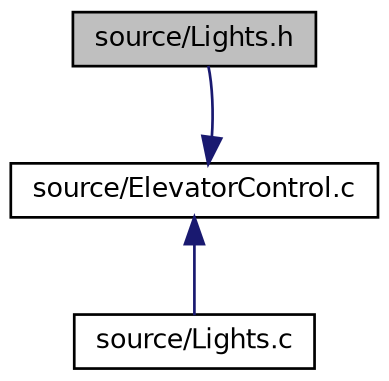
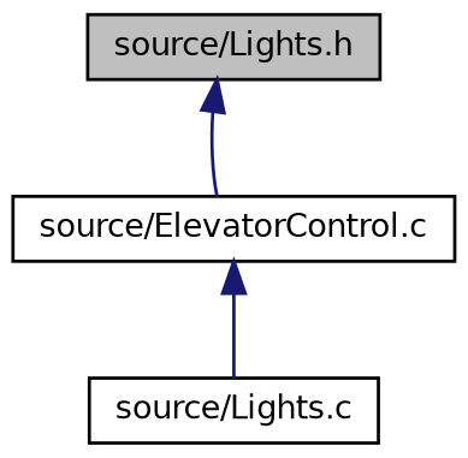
  digraph {
    node [color=black fillcolor=white fontname=Helvetica fontsize=10 shape=record style=filled]
    edge [color=midnightblue dir=back fontname=Helvetica fontsize=10 labelfontname=Helvetica labelfontsize=10 style=solid]
    n1 [fillcolor=grey75 fontcolor=black height=0.2 label="source/Lights.h" width=0.4]
    n2 [height=0.2 label="source/ElevatorControl.c" width=0.4]
    n3 [height=0.2 label="source/Lights.c" width=0.4]
-   n2 -> n1
+   n1 -> n2
    n2 -> n3
  }
